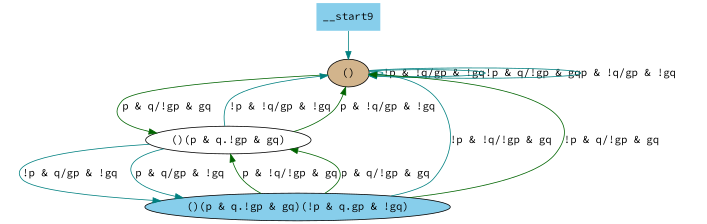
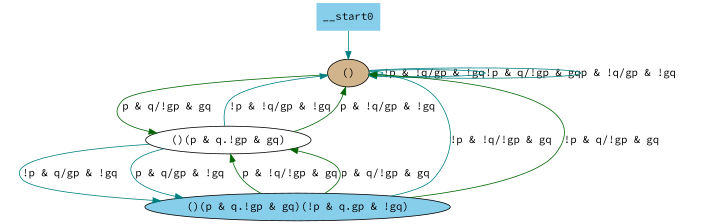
  digraph {
    fontname="Source Code Pro"
    node [style=filled fillcolor=skyblue fontname="Source Code Pro"]
    edge [color=teal fontname="Source Code Pro"]
    n1 [label="()" fillcolor=tan]
    n2 [label="()(p & q.!gp & gq)" fillcolor=white]
    n3 [label="()(p & q.!gp & gq)(!p & q.gp & !gq)"]
-   __start0 [shape=none label=__start9]
+   __start0 [shape=none]
    n1 -> n1 [label="!p & !q/gp & !gq"]
    n1 -> n1 [label="!p & q/!gp & gq"]
    n1 -> n1 [label="p & !q/gp & !gq"]
    n1 -> n2 [label="p & q/!gp & gq" color=darkgreen]
    n2 -> n1 [label="!p & !q/gp & !gq"]
    n2 -> n1 [label="p & !q/gp & !gq" color=darkgreen]
    n2 -> n3 [label="!p & q/gp & !gq"]
    n2 -> n3 [label="p & q/gp & !gq"]
    n3 -> n1 [label="!p & !q/!gp & gq"]
    n3 -> n1 [label="!p & q/!gp & gq" color=darkgreen]
    n3 -> n2 [label="p & !q/!gp & gq" color=darkgreen]
    n3 -> n2 [label="p & q/!gp & gq" color=darkgreen]
    __start0 -> n1
  }
